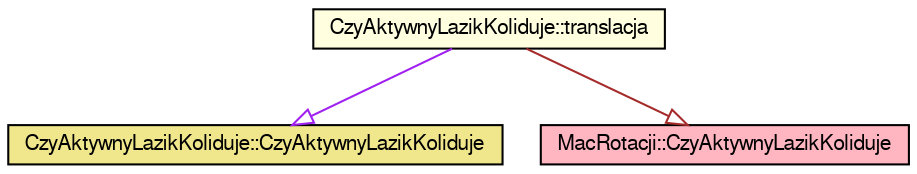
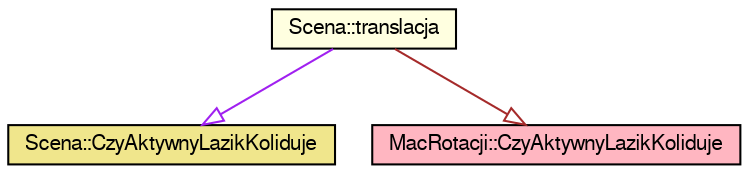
  digraph {
    rankdir=TB
    node [color=black fontname=FreeSans fontsize=10 shape=record style=filled]
    edge [arrowhead=onormal fontname=FreeSans fontsize=10 labelfontname=FreeSans labelfontsize=10 style=solid]
-   n1 [fillcolor=lightyellow fontcolor=black height=0.2 label="CzyAktywnyLazikKoliduje::translacja" width=0.4]
-   n2 [fillcolor=khaki height=0.2 label="CzyAktywnyLazikKoliduje::CzyAktywnyLazikKoliduje" width=0.4]
+   n1 [fillcolor=lightyellow fontcolor=black height=0.2 label="Scena::translacja" width=0.4]
+   n2 [fillcolor=khaki height=0.2 label="Scena::CzyAktywnyLazikKoliduje" width=0.4]
    n3 [fillcolor=lightpink height=0.2 label="MacRotacji::CzyAktywnyLazikKoliduje" width=0.4]
    n1 -> n2 [color=purple]
    n1 -> n3 [color=brown]
  }
